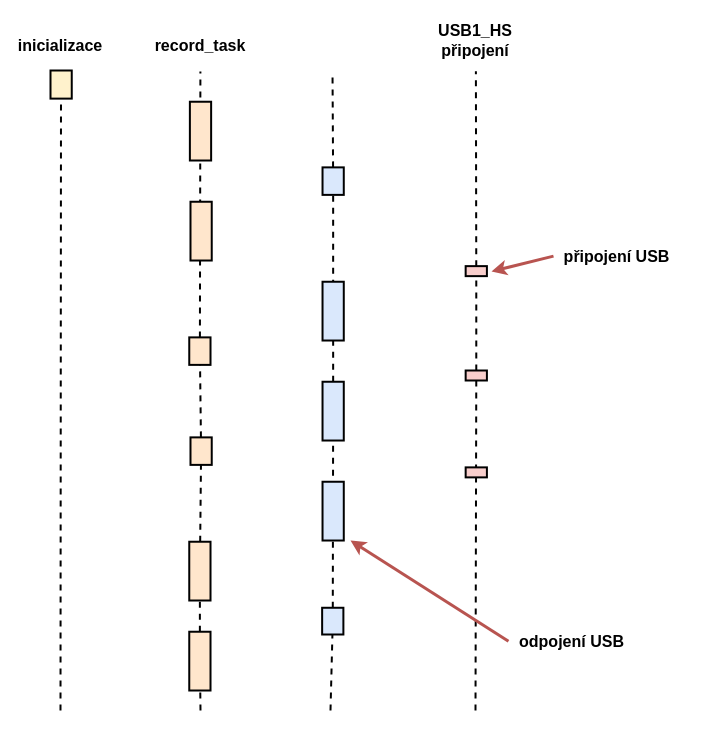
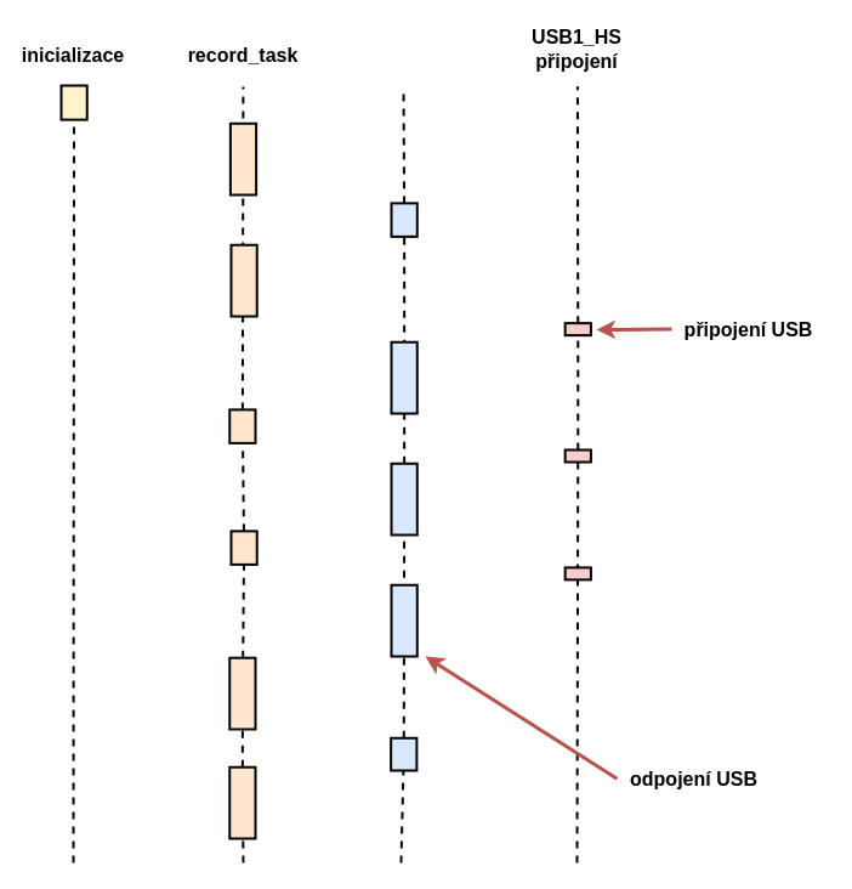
  <mxCell id="0" />
  <mxCell id="1" parent="0" />
  <mxCell id="2" value="" style="endArrow=none;dashed=1;html=1;rounded=0;strokeWidth=2;" parent="1" source="25" edge="1"><mxGeometry width="50" height="50" relative="1" as="geometry"><mxPoint x="199.53" y="590.31" as="sourcePoint" /><mxPoint x="199.9" y="70.94" as="targetPoint" /></mxGeometry></mxCell>
  <mxCell id="3" value="" style="endArrow=none;dashed=1;html=1;rounded=0;strokeWidth=2;" parent="1" edge="1"><mxGeometry width="50" height="50" relative="1" as="geometry"><mxPoint x="60" y="710" as="sourcePoint" /><mxPoint x="60.52" y="70.94" as="targetPoint" /></mxGeometry></mxCell>
  <mxCell id="4" value="" style="endArrow=none;dashed=1;html=1;rounded=0;strokeWidth=2;" parent="1" source="11" edge="1"><mxGeometry width="50" height="50" relative="1" as="geometry"><mxPoint x="332.03" y="433.44" as="sourcePoint" /><mxPoint x="332.03" y="73.44" as="targetPoint" /></mxGeometry></mxCell>
  <mxCell id="5" value="&lt;font style=&quot;font-size: 16px;&quot;&gt;&lt;b&gt;inicializace&lt;/b&gt;&lt;/font&gt;" style="text;html=1;align=center;verticalAlign=middle;whiteSpace=wrap;rounded=0;" parent="1" vertex="1"><mxGeometry x="20" y="30" width="80" height="30" as="geometry" /></mxCell>
  <mxCell id="6" value="" style="rounded=0;whiteSpace=wrap;html=1;rotation=90;fillColor=#fff2cc;strokeColor=#000000;strokeWidth=2;" parent="1" vertex="1"><mxGeometry x="46.57" y="73.44" width="28.12" height="21.25" as="geometry" /></mxCell>
  <mxCell id="7" value="" style="endArrow=none;dashed=1;html=1;rounded=0;strokeWidth=2;" parent="1" source="23" edge="1"><mxGeometry width="50" height="50" relative="1" as="geometry"><mxPoint x="475.03" y="590" as="sourcePoint" /><mxPoint x="475.4" y="70.63" as="targetPoint" /></mxGeometry></mxCell>
  <mxCell id="8" value="" style="rounded=0;whiteSpace=wrap;html=1;rotation=90;fillColor=#ffe6cc;strokeColor=#000000;strokeWidth=2;" parent="1" vertex="1"><mxGeometry x="170.61" y="120" width="58.77" height="21.25" as="geometry" /></mxCell>
  <mxCell id="9" value="&lt;font style=&quot;font-size: 16px;&quot;&gt;&lt;b&gt;record_task&lt;/b&gt;&lt;/font&gt;" style="text;html=1;align=center;verticalAlign=middle;whiteSpace=wrap;rounded=0;" parent="1" vertex="1"><mxGeometry x="160" y="30" width="80" height="30" as="geometry" /></mxCell>
  <mxCell id="10" value="" style="endArrow=none;dashed=1;html=1;rounded=0;strokeWidth=2;" parent="1" source="19" target="11" edge="1"><mxGeometry width="50" height="50" relative="1" as="geometry"><mxPoint x="332.03" y="590" as="sourcePoint" /><mxPoint x="332.03" y="73.44" as="targetPoint" /></mxGeometry></mxCell>
  <mxCell id="11" value="" style="rounded=0;whiteSpace=wrap;html=1;rotation=90;fillColor=#dae8fc;strokeColor=#000000;strokeWidth=2;" parent="1" vertex="1"><mxGeometry x="318.9" y="170" width="27.5" height="21.25" as="geometry" /></mxCell>
  <mxCell id="12" value="" style="rounded=0;whiteSpace=wrap;html=1;rotation=90;fillColor=#ffe6cc;strokeColor=#000000;strokeWidth=2;" parent="1" vertex="1"><mxGeometry x="171.23" y="220" width="58.77" height="21.25" as="geometry" /></mxCell>
  <mxCell id="13" value="&lt;font style=&quot;font-size: 16px;&quot;&gt;&lt;b&gt;USB1_HS&lt;/b&gt;&lt;/font&gt;&lt;div&gt;&lt;font style=&quot;font-size: 16px;&quot;&gt;&lt;b&gt;připojení&lt;/b&gt;&lt;/font&gt;&lt;/div&gt;" style="text;html=1;align=center;verticalAlign=middle;whiteSpace=wrap;rounded=0;" parent="1" vertex="1"><mxGeometry x="430" y="20" width="90" height="40" as="geometry" /></mxCell>
- <mxCell id="14" value="&lt;font style=&quot;font-size: 16px;&quot;&gt;&lt;b&gt;připojení USB&lt;/b&gt;&lt;/font&gt;" style="text;html=1;align=center;verticalAlign=middle;whiteSpace=wrap;rounded=0;" parent="1" vertex="1"><mxGeometry x="553" y="232.81" width="127" height="45.62" as="geometry" /></mxCell>
+ <mxCell id="14" value="&lt;font style=&quot;font-size: 16px;&quot;&gt;&lt;b&gt;připojení USB&lt;/b&gt;&lt;/font&gt;" style="text;html=1;align=center;verticalAlign=middle;whiteSpace=wrap;rounded=0;" parent="1" vertex="1"><mxGeometry x="553" y="247.81" width="127" height="45.62" as="geometry" /></mxCell>
  <mxCell id="15" value="" style="rounded=0;whiteSpace=wrap;html=1;rotation=90;strokeWidth=2;fillColor=#dae8fc;strokeColor=#000000;" parent="1" vertex="1"><mxGeometry x="303.27" y="300" width="58.77" height="21.25" as="geometry" /></mxCell>
  <mxCell id="16" value="" style="endArrow=none;dashed=1;html=1;rounded=0;strokeWidth=2;" parent="1" target="17" edge="1"><mxGeometry width="50" height="50" relative="1" as="geometry"><mxPoint x="475" y="710" as="sourcePoint" /><mxPoint x="475.4" y="70.63" as="targetPoint" /></mxGeometry></mxCell>
  <mxCell id="17" value="" style="rounded=0;whiteSpace=wrap;html=1;rotation=90;fillColor=#f8cecc;strokeColor=#000000;strokeWidth=2;" parent="1" vertex="1"><mxGeometry x="470.78" y="364.37" width="10" height="21.25" as="geometry" /></mxCell>
  <mxCell id="18" value="" style="endArrow=none;dashed=1;html=1;rounded=0;strokeWidth=2;" parent="1" source="31" target="19" edge="1"><mxGeometry width="50" height="50" relative="1" as="geometry"><mxPoint x="330" y="710" as="sourcePoint" /><mxPoint x="332.03" y="208" as="targetPoint" /></mxGeometry></mxCell>
  <mxCell id="19" value="" style="rounded=0;whiteSpace=wrap;html=1;rotation=90;fillColor=#dae8fc;strokeColor=#000000;strokeWidth=2;" parent="1" vertex="1"><mxGeometry x="303.27" y="400" width="58.77" height="21.25" as="geometry" /></mxCell>
  <mxCell id="20" value="" style="endArrow=none;dashed=1;html=1;rounded=0;strokeWidth=2;" parent="1" source="29" target="21" edge="1"><mxGeometry width="50" height="50" relative="1" as="geometry"><mxPoint x="200" y="710" as="sourcePoint" /><mxPoint x="199.9" y="70.94" as="targetPoint" /></mxGeometry></mxCell>
  <mxCell id="21" value="" style="rounded=0;whiteSpace=wrap;html=1;rotation=90;fillColor=#ffe6cc;strokeColor=#000000;strokeWidth=2;" parent="1" vertex="1"><mxGeometry x="186.86" y="440" width="27.5" height="21.25" as="geometry" /></mxCell>
  <mxCell id="22" value="" style="endArrow=none;dashed=1;html=1;rounded=0;strokeWidth=2;" parent="1" source="17" target="23" edge="1"><mxGeometry width="50" height="50" relative="1" as="geometry"><mxPoint x="476" y="396" as="sourcePoint" /><mxPoint x="475.4" y="70.63" as="targetPoint" /></mxGeometry></mxCell>
  <mxCell id="23" value="" style="rounded=0;whiteSpace=wrap;html=1;rotation=90;fillColor=#f8cecc;strokeColor=#000000;strokeWidth=2;" parent="1" vertex="1"><mxGeometry x="470.78" y="260" width="10" height="21.25" as="geometry" /></mxCell>
  <mxCell id="24" value="" style="endArrow=none;dashed=1;html=1;rounded=0;strokeWidth=2;" parent="1" source="21" target="25" edge="1"><mxGeometry width="50" height="50" relative="1" as="geometry"><mxPoint x="199" y="457" as="sourcePoint" /><mxPoint x="199.9" y="70.94" as="targetPoint" /></mxGeometry></mxCell>
  <mxCell id="25" value="" style="rounded=0;whiteSpace=wrap;html=1;rotation=90;fillColor=#ffe6cc;strokeColor=#000000;strokeWidth=2;" parent="1" vertex="1"><mxGeometry x="185.63" y="340" width="27.5" height="21.25" as="geometry" /></mxCell>
  <mxCell id="26" value="" style="rounded=0;whiteSpace=wrap;html=1;rotation=90;fillColor=#f8cecc;strokeColor=#000000;strokeWidth=2;" parent="1" vertex="1"><mxGeometry x="470.78" y="461.25" width="10" height="21.25" as="geometry" /></mxCell>
  <mxCell id="27" value="" style="rounded=0;whiteSpace=wrap;html=1;rotation=90;fillColor=#dae8fc;strokeColor=#000000;strokeWidth=2;" vertex="1" parent="1"><mxGeometry x="303.27" y="500" width="58.77" height="21.25" as="geometry" /></mxCell>
  <mxCell id="28" value="" style="endArrow=none;dashed=1;html=1;rounded=0;strokeWidth=2;" edge="1" parent="1" source="33" target="29"><mxGeometry width="50" height="50" relative="1" as="geometry"><mxPoint x="200" y="710" as="sourcePoint" /><mxPoint x="201" y="464" as="targetPoint" /></mxGeometry></mxCell>
  <mxCell id="29" value="" style="rounded=0;whiteSpace=wrap;html=1;rotation=90;fillColor=#ffe6cc;strokeColor=#000000;strokeWidth=2;" vertex="1" parent="1"><mxGeometry x="169.99" y="560" width="58.77" height="21.25" as="geometry" /></mxCell>
  <mxCell id="30" value="" style="endArrow=none;dashed=1;html=1;rounded=0;strokeWidth=2;" edge="1" parent="1" target="31"><mxGeometry width="50" height="50" relative="1" as="geometry"><mxPoint x="330" y="710" as="sourcePoint" /><mxPoint x="332" y="440" as="targetPoint" /></mxGeometry></mxCell>
  <mxCell id="31" value="" style="rounded=0;whiteSpace=wrap;html=1;rotation=90;fillColor=#dae8fc;strokeColor=#000000;strokeWidth=2;" vertex="1" parent="1"><mxGeometry x="318.9" y="610" width="26.73" height="21.25" as="geometry" /></mxCell>
  <mxCell id="32" value="" style="endArrow=none;dashed=1;html=1;rounded=0;strokeWidth=2;" edge="1" parent="1" target="33"><mxGeometry width="50" height="50" relative="1" as="geometry"><mxPoint x="200" y="710" as="sourcePoint" /><mxPoint x="200" y="600" as="targetPoint" /></mxGeometry></mxCell>
  <mxCell id="33" value="" style="rounded=0;whiteSpace=wrap;html=1;rotation=90;fillColor=#ffe6cc;strokeColor=#000000;strokeWidth=2;" vertex="1" parent="1"><mxGeometry x="169.99" y="650" width="58.77" height="21.25" as="geometry" /></mxCell>
  <mxCell id="34" value="&lt;font style=&quot;font-size: 16px;&quot;&gt;&lt;b&gt;odpojení USB&lt;/b&gt;&lt;/font&gt;" style="text;html=1;align=center;verticalAlign=middle;whiteSpace=wrap;rounded=0;" vertex="1" parent="1"><mxGeometry x="508" y="618" width="127" height="45.62" as="geometry" /></mxCell>
  <mxCell id="35" value="" style="endArrow=classic;html=1;rounded=0;exitX=0;exitY=0.5;exitDx=0;exitDy=0;fillColor=#f8cecc;strokeColor=#b85450;strokeWidth=3;" edge="1" parent="1" source="34"><mxGeometry width="50" height="50" relative="1" as="geometry"><mxPoint x="410" y="440" as="sourcePoint" /><mxPoint x="350" y="540" as="targetPoint" /></mxGeometry></mxCell>
  <mxCell id="36" value="" style="endArrow=classic;html=1;rounded=0;exitX=0;exitY=0.5;exitDx=0;exitDy=0;fillColor=#f8cecc;strokeColor=#b85450;strokeWidth=3;" edge="1" parent="1" source="14"><mxGeometry width="50" height="50" relative="1" as="geometry"><mxPoint x="543" y="269" as="sourcePoint" /><mxPoint x="491" y="271" as="targetPoint" /></mxGeometry></mxCell>
